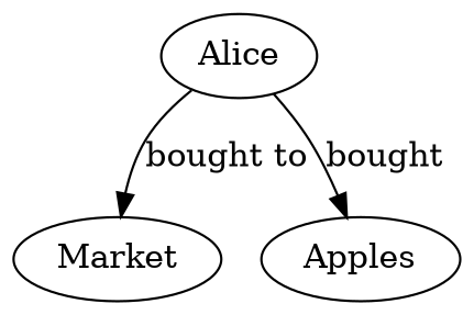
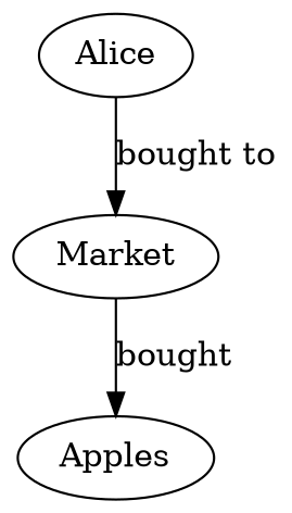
  digraph {
    Alice
    Market
    Apples
    Alice -> Market [label="bought to"]
-   Alice -> Apples [label=bought]
+   Market -> Apples [label=bought]
  }
